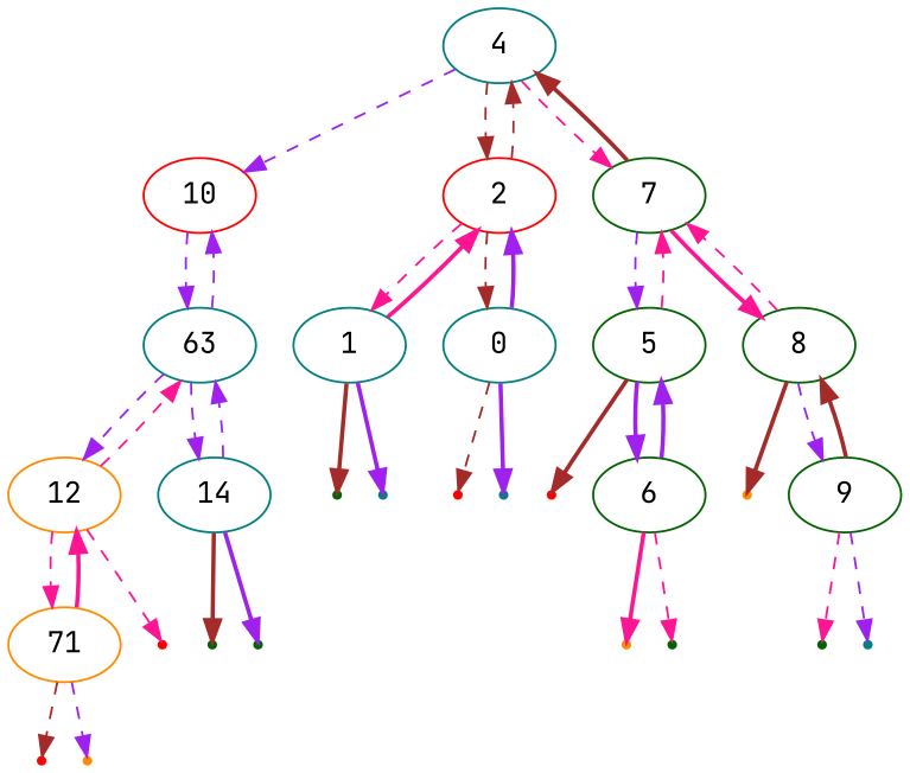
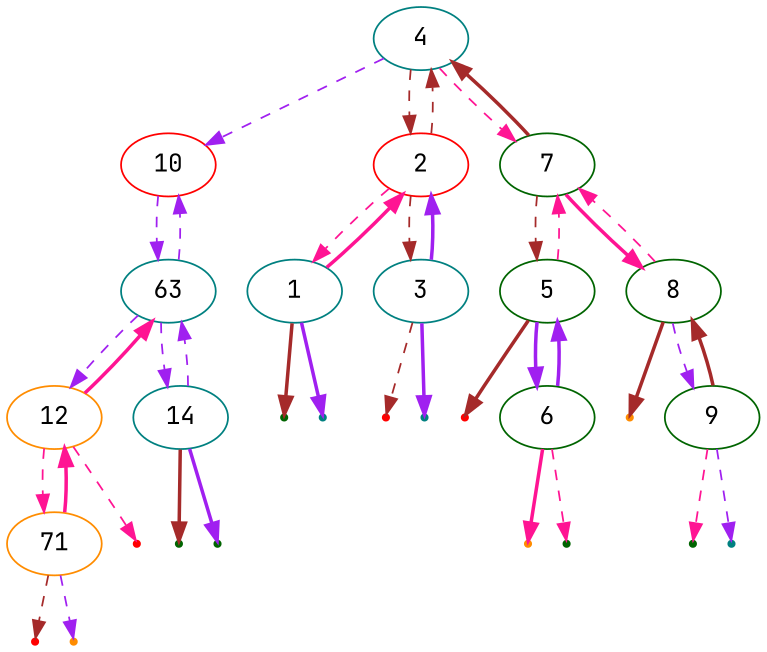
  digraph {
    fontname="JetBrains Mono"
    node [color=darkgreen fontname="JetBrains Mono" shape=point]
    edge [color=purple fontname="JetBrains Mono" style=dashed]
    10 [color=red shape=""]
    n2 [color=teal label=63 shape=""]
    4 [color=teal shape=""]
    2 [color=red shape=""]
    7 [shape=""]
    12 [color=darkorange shape=""]
    14 [color=teal shape=""]
    1 [color=teal shape=""]
-   3 [color=teal label=0 shape=""]
+   3 [color=teal shape=""]
    5 [shape=""]
    8 [shape=""]
    n12 [color=darkorange label=71 shape=""]
    null2 [color=red]
    null0
    null1
    null3 [color=red]
    null4 [color=darkorange]
    null13
    null14 [color=teal]
    null11 [color=red]
    null12 [color=teal]
    null8 [color=red]
    6 [shape=""]
    null5 [color=darkorange]
    9 [shape=""]
    null9 [color=darkorange]
    null10
    null6
    null7 [color=teal]
    10 -> n2
    n2 -> 10
    n2 -> 12
    n2 -> 14
    4 -> 10
    4 -> 2 [color=brown]
    4 -> 7 [color=deeppink]
    2 -> 4 [color=brown]
    2 -> 1 [color=deeppink]
    2 -> 3 [color=brown]
    7 -> 4 [color=brown style=bold]
-   7 -> 5
+   7 -> 5 [color=brown]
    7 -> 8 [color=deeppink style=bold]
-   12 -> n2 [color=deeppink]
+   12 -> n2 [color=deeppink style=bold]
    12 -> n12 [color=deeppink]
    12 -> null2 [color=deeppink]
    14 -> n2
    14 -> null0 [color=brown style=bold]
    14 -> null1 [style=bold]
    1 -> 2 [color=deeppink style=bold]
    1 -> null13 [color=brown style=bold]
    1 -> null14 [style=bold]
    3 -> 2 [style=bold]
    3 -> null11 [color=brown]
    3 -> null12 [style=bold]
    5 -> 7 [color=deeppink]
    5 -> null8 [color=brown style=bold]
    5 -> 6 [style=bold]
    8 -> 7 [color=deeppink]
    8 -> null5 [color=brown style=bold]
    8 -> 9
    n12 -> 12 [color=deeppink style=bold]
    n12 -> null3 [color=brown]
    n12 -> null4
    6 -> 5 [style=bold]
    6 -> null9 [color=deeppink style=bold]
    6 -> null10 [color=deeppink]
    9 -> 8 [color=brown style=bold]
    9 -> null6 [color=deeppink]
    9 -> null7
  }
